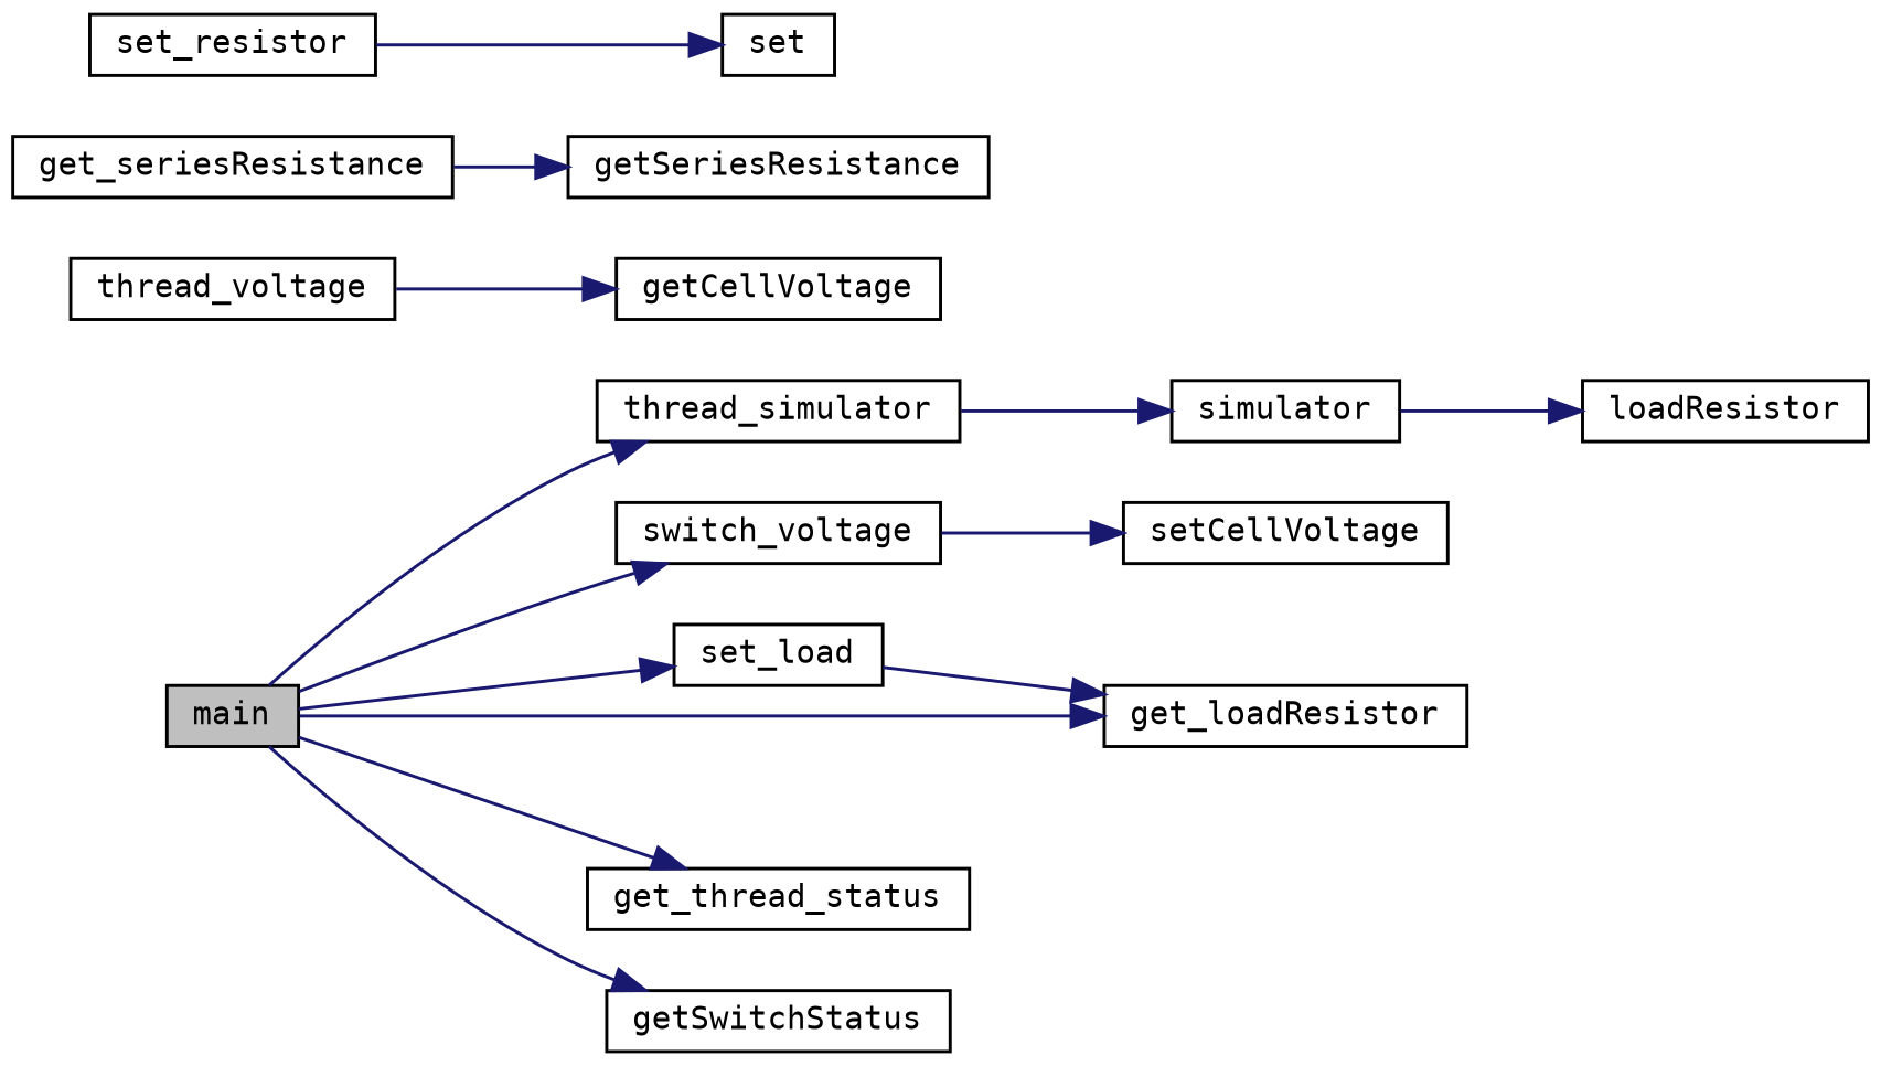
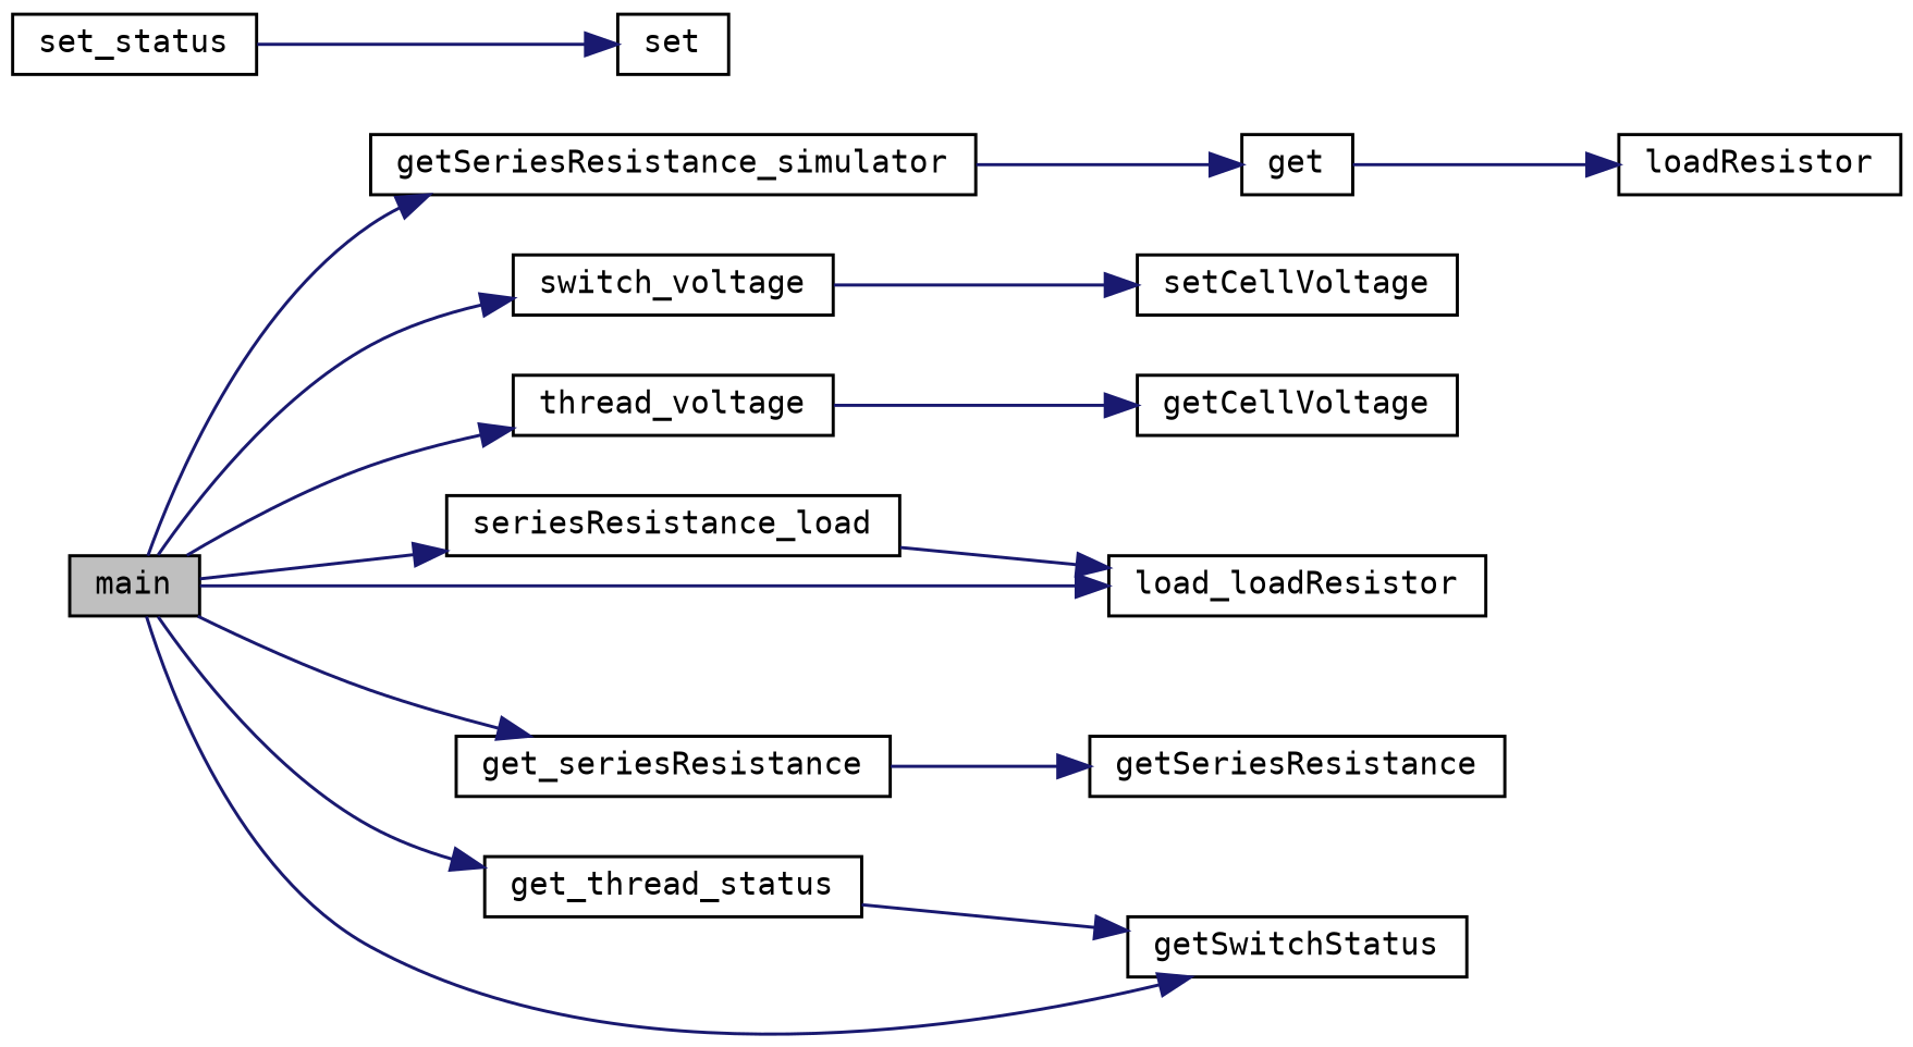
  digraph {
    fontname="DejaVu Sans Mono"
    rankdir=LR
    node [color=black fillcolor=white fontname="DejaVu Sans Mono" fontsize=10 shape=record style=filled]
    edge [color=midnightblue fontname="DejaVu Sans Mono" fontsize=10 labelfontname=Helvetica labelfontsize=10 style=solid]
    n1 [fillcolor=grey75 fontcolor=black height=0.2 label=main width=0.4]
-   n2 [height=0.2 label=thread_simulator width=0.4]
+   n2 [height=0.2 label=getSeriesResistance_simulator width=0.4]
    n3 [height=0.2 label=switch_voltage width=0.4]
    n4 [height=0.2 label=thread_voltage width=0.4]
-   n5 [height=0.2 label=set_load width=0.4]
-   n6 [height=0.2 label=get_loadResistor width=0.4]
+   n5 [height=0.2 label=seriesResistance_load width=0.4]
+   n6 [height=0.2 label=load_loadResistor width=0.4]
    n7 [height=0.2 label=get_seriesResistance width=0.4]
    n8 [height=0.2 label=get_thread_status width=0.4]
    n9 [height=0.2 label=getSwitchStatus width=0.4]
-   n10 [height=0.2 label=simulator width=0.4]
+   n10 [height=0.2 label=get width=0.4]
    n11 [height=0.2 label=setCellVoltage width=0.4]
    n12 [height=0.2 label=getCellVoltage width=0.4]
-   n13 [height=0.2 label=set_resistor width=0.4]
+   n13 [height=0.2 label=set_status width=0.4]
    n14 [height=0.2 label=set width=0.4]
    n15 [height=0.2 label=getSeriesResistance width=0.4]
    n16 [height=0.2 label=loadResistor width=0.4]
    n1 -> n2
    n1 -> n3
+   n1 -> n4
    n1 -> n5
    n1 -> n6
+   n1 -> n7
    n1 -> n8
    n1 -> n9
    n2 -> n10
    n3 -> n11
    n4 -> n12
    n5 -> n6
    n7 -> n15
+   n8 -> n9
    n10 -> n16
    n13 -> n14
  }
